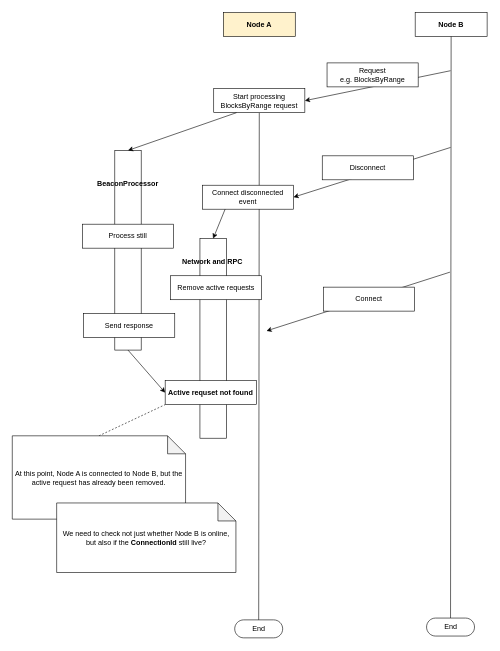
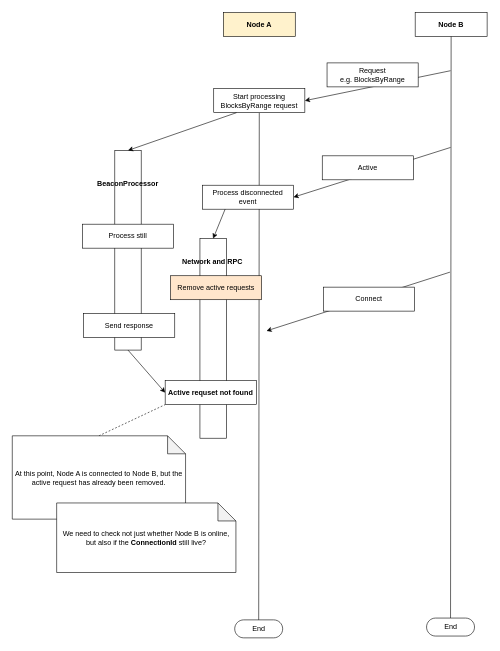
  <mxCell id="0" />
  <mxCell id="1" parent="0" />
  <mxCell id="2" value="Node A" style="rounded=0;whiteSpace=wrap;html=1;fontStyle=1;fillColor=#fff2cc;" parent="1" vertex="1"><mxGeometry x="372" y="20" width="120" height="40" as="geometry" /></mxCell>
  <mxCell id="3" value="Node B" style="rounded=0;whiteSpace=wrap;html=1;fontStyle=1" parent="1" vertex="1"><mxGeometry x="692" y="20" width="120" height="40" as="geometry" /></mxCell>
  <mxCell id="4" value="" style="endArrow=none;html=1;entryX=0.5;entryY=1;entryDx=0;entryDy=0;exitX=0.5;exitY=0.5;exitDx=0;exitDy=-15;exitPerimeter=0;" parent="1" source="6" target="3" edge="1"><mxGeometry width="50" height="50" relative="1" as="geometry"><mxPoint x="751" y="620" as="sourcePoint" /><mxPoint x="750.5" y="220" as="targetPoint" /></mxGeometry></mxCell>
  <mxCell id="5" value="End" style="html=1;dashed=0;whitespace=wrap;shape=mxgraph.dfd.start" parent="1" vertex="1"><mxGeometry x="391" y="1033" width="80" height="30" as="geometry" /></mxCell>
  <mxCell id="6" value="End" style="html=1;dashed=0;whitespace=wrap;shape=mxgraph.dfd.start" parent="1" vertex="1"><mxGeometry x="711" y="1030" width="80" height="30" as="geometry" /></mxCell>
  <mxCell id="7" value="" style="endArrow=classic;html=1;entryX=1;entryY=0.5;entryDx=0;entryDy=0;" parent="1" edge="1" target="13"><mxGeometry width="50" height="50" relative="1" as="geometry"><mxPoint x="751" y="117" as="sourcePoint" /><mxPoint x="548" y="160" as="targetPoint" /></mxGeometry></mxCell>
  <mxCell id="8" value="" style="rounded=0;whiteSpace=wrap;html=1;" parent="1" vertex="1"><mxGeometry x="191" y="250" width="44" height="333" as="geometry" /></mxCell>
  <mxCell id="9" value="Request&lt;div&gt;e.g. BlocksByRange&lt;/div&gt;" style="rounded=0;whiteSpace=wrap;html=1;" parent="1" vertex="1"><mxGeometry x="545" y="104" width="152" height="40" as="geometry" /></mxCell>
  <mxCell id="10" value="" style="endArrow=none;dashed=1;html=1;entryX=0;entryY=1;entryDx=0;entryDy=0;exitX=0.5;exitY=0;exitDx=0;exitDy=0;exitPerimeter=0;" parent="1" source="28" target="26" edge="1"><mxGeometry width="50" height="50" relative="1" as="geometry"><mxPoint x="827" y="519" as="sourcePoint" /><mxPoint x="877" y="469" as="targetPoint" /></mxGeometry></mxCell>
  <mxCell id="11" value="" style="endArrow=classic;html=1;entryX=1;entryY=0.5;entryDx=0;entryDy=0;" edge="1" parent="1" target="16"><mxGeometry width="50" height="50" relative="1" as="geometry"><mxPoint x="751" y="245" as="sourcePoint" /><mxPoint x="471" y="288" as="targetPoint" /></mxGeometry></mxCell>
  <mxCell id="12" value="" style="endArrow=none;html=1;entryX=0.5;entryY=1;entryDx=0;entryDy=0;exitX=0.5;exitY=0.5;exitDx=0;exitDy=-15;exitPerimeter=0;" edge="1" parent="1" source="5" target="13"><mxGeometry width="50" height="50" relative="1" as="geometry"><mxPoint x="431" y="1033" as="sourcePoint" /><mxPoint x="432" y="60" as="targetPoint" /></mxGeometry></mxCell>
  <mxCell id="13" value="Start processing BlocksByRange request" style="rounded=0;whiteSpace=wrap;html=1;" vertex="1" parent="1"><mxGeometry x="356" y="147" width="152" height="40" as="geometry" /></mxCell>
  <mxCell id="14" value="" style="endArrow=classic;html=1;exitX=0.25;exitY=1;exitDx=0;exitDy=0;entryX=0.5;entryY=0;entryDx=0;entryDy=0;" edge="1" parent="1" source="13" target="8"><mxGeometry width="50" height="50" relative="1" as="geometry"><mxPoint x="231" y="199" as="sourcePoint" /><mxPoint x="-83" y="250" as="targetPoint" /></mxGeometry></mxCell>
- <mxCell id="15" value="Disconnect" style="rounded=0;whiteSpace=wrap;html=1;" vertex="1" parent="1"><mxGeometry x="537" y="259" width="152" height="40" as="geometry" /></mxCell>
- <mxCell id="16" value="Connect disconnected event" style="rounded=0;whiteSpace=wrap;html=1;" vertex="1" parent="1"><mxGeometry x="337" y="308" width="152" height="40" as="geometry" /></mxCell>
+ <mxCell id="15" value="Active" style="rounded=0;whiteSpace=wrap;html=1;" vertex="1" parent="1"><mxGeometry x="537" y="259" width="152" height="40" as="geometry" /></mxCell>
+ <mxCell id="16" value="Process disconnected event" style="rounded=0;whiteSpace=wrap;html=1;" vertex="1" parent="1"><mxGeometry x="337" y="308" width="152" height="40" as="geometry" /></mxCell>
  <mxCell id="17" value="" style="rounded=0;whiteSpace=wrap;html=1;" vertex="1" parent="1"><mxGeometry x="333" y="397" width="44" height="333" as="geometry" /></mxCell>
  <mxCell id="18" value="" style="endArrow=classic;html=1;entryX=0.5;entryY=0;entryDx=0;entryDy=0;exitX=0.25;exitY=1;exitDx=0;exitDy=0;" edge="1" parent="1" source="16" target="17"><mxGeometry width="50" height="50" relative="1" as="geometry"><mxPoint x="705" y="475" as="sourcePoint" /><mxPoint x="443" y="558" as="targetPoint" /></mxGeometry></mxCell>
  <mxCell id="19" value="" style="endArrow=classic;html=1;" edge="1" parent="1"><mxGeometry width="50" height="50" relative="1" as="geometry"><mxPoint x="750" y="453" as="sourcePoint" /><mxPoint x="444" y="551" as="targetPoint" /></mxGeometry></mxCell>
  <mxCell id="20" value="Connect" style="rounded=0;whiteSpace=wrap;html=1;" vertex="1" parent="1"><mxGeometry x="539" y="478" width="152" height="40" as="geometry" /></mxCell>
- <mxCell id="21" value="Remove active requests" style="rounded=0;whiteSpace=wrap;html=1;fontStyle=0" vertex="1" parent="1"><mxGeometry x="284" y="459" width="152" height="40" as="geometry" /></mxCell>
+ <mxCell id="21" value="Remove active requests" style="rounded=0;whiteSpace=wrap;html=1;fontStyle=0;fillColor=#ffe6cc;" vertex="1" parent="1"><mxGeometry x="284" y="459" width="152" height="40" as="geometry" /></mxCell>
  <mxCell id="22" value="BeaconProcessor" style="text;html=1;align=center;verticalAlign=middle;whiteSpace=wrap;rounded=0;fontStyle=1" vertex="1" parent="1"><mxGeometry x="183" y="291" width="60" height="30" as="geometry" /></mxCell>
  <mxCell id="23" value="Network and RPC" style="text;html=1;align=center;verticalAlign=middle;whiteSpace=wrap;rounded=0;fontStyle=1" vertex="1" parent="1"><mxGeometry x="290" y="421" width="128" height="30" as="geometry" /></mxCell>
  <mxCell id="24" value="Process still" style="rounded=0;whiteSpace=wrap;html=1;" vertex="1" parent="1"><mxGeometry x="137" y="373" width="152" height="40" as="geometry" /></mxCell>
  <mxCell id="25" value="" style="endArrow=classic;html=1;exitX=0.5;exitY=1;exitDx=0;exitDy=0;entryX=0;entryY=0.5;entryDx=0;entryDy=0;" edge="1" parent="1" source="8" target="26"><mxGeometry width="50" height="50" relative="1" as="geometry"><mxPoint x="404" y="197" as="sourcePoint" /><mxPoint x="299" y="631" as="targetPoint" /></mxGeometry></mxCell>
  <mxCell id="26" value="Active requset not found" style="rounded=0;whiteSpace=wrap;html=1;fontColor=light-dark(#000000,#FF3333);fontStyle=1" vertex="1" parent="1"><mxGeometry x="275" y="634" width="152" height="40" as="geometry" /></mxCell>
  <mxCell id="27" value="Send response" style="rounded=0;whiteSpace=wrap;html=1;" vertex="1" parent="1"><mxGeometry x="139" y="522" width="152" height="40" as="geometry" /></mxCell>
  <mxCell id="28" value="At this point, Node A is connected to Node B, but the active request has already been removed." style="shape=note;whiteSpace=wrap;html=1;backgroundOutline=1;darkOpacity=0.05;" vertex="1" parent="1"><mxGeometry x="20" y="726" width="289" height="139" as="geometry" /></mxCell>
  <mxCell id="29" value="&lt;font style=&quot;color: light-dark(rgb(0, 0, 0), rgb(255, 255, 0));&quot;&gt;We need to check not just whether Node B is online, but also if the &lt;b&gt;ConnectionId&lt;/b&gt; still live?&lt;/font&gt;" style="shape=note;whiteSpace=wrap;html=1;backgroundOutline=1;darkOpacity=0.05;" vertex="1" parent="1"><mxGeometry x="94" y="838" width="299" height="116" as="geometry" /></mxCell>
